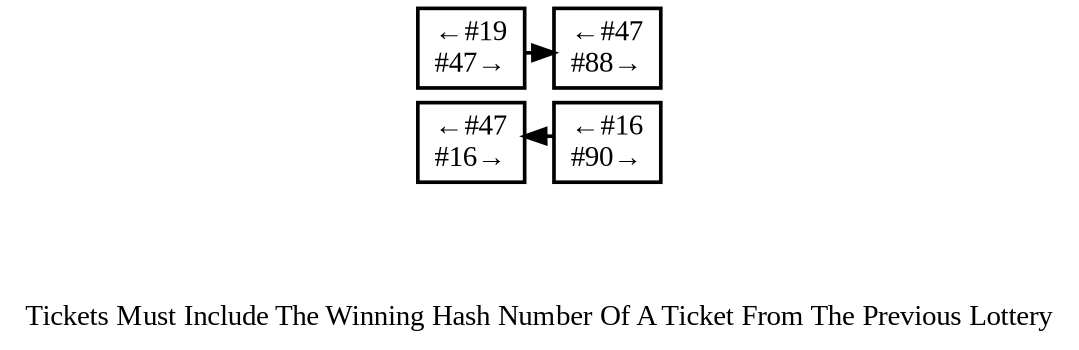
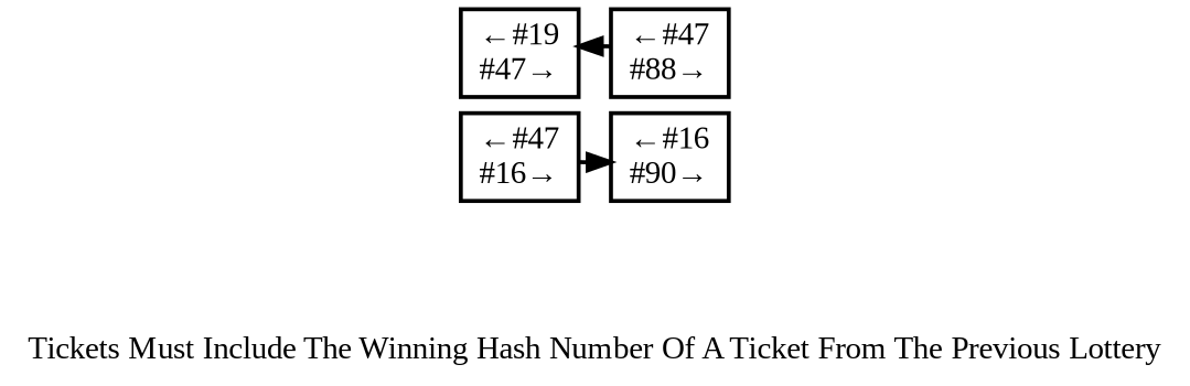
  digraph {
    fontname="Liberation Serif"
    label=" \nTickets Must Include The Winning Hash Number Of A Ticket From The Previous Lottery"
    nodesep=0.1
    penwidth=1.75
    rankdir=LR
    ranksep=0.2
    node [fontname="Liberation Serif" penwidth=1.75 shape=box]
    edge [fontname="Liberation Serif" penwidth=1.75]
    n1 [height=0.3 label="←#47\n#16→" width=0.3]
    n2 [height=0.3 label="←#16\n#90→" width=0.3]
    n3 [height=0.3 label="←#19\n#47→" width=0.3]
    n4 [height=0.3 label="←#47\n#88→" width=0.3]
-   n2 -> n1
-   n3 -> n4
+   n1 -> n2
+   n4 -> n3
  }
